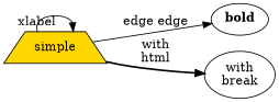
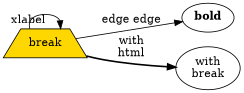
  strict digraph {
    rankdir=LR
    edge [style=solid]
-   n1 [fillcolor=gold label=simple shape=trapezium style=filled]
+   n1 [fillcolor=gold label=break shape=trapezium style=filled]
    n2 [label=<<b>bold</b>>]
    n3 [label=<with<br/>break>]
    n1 -> n1 [xlabel=xlabel]
    n1 -> n2 [label="edge edge"]
    n1 -> n3 [label=<with<br/>html> style=bold]
  }
